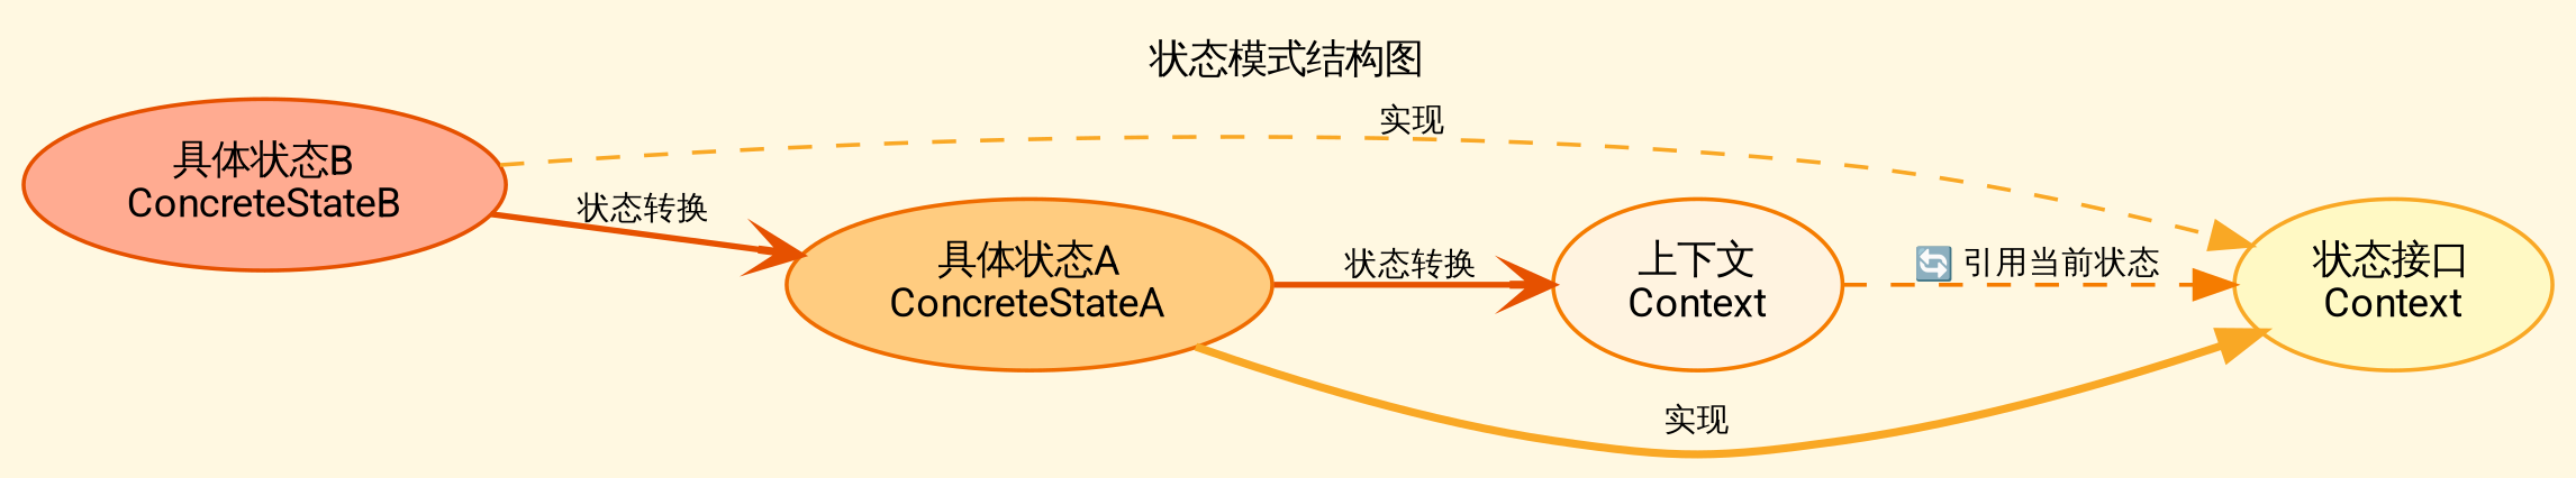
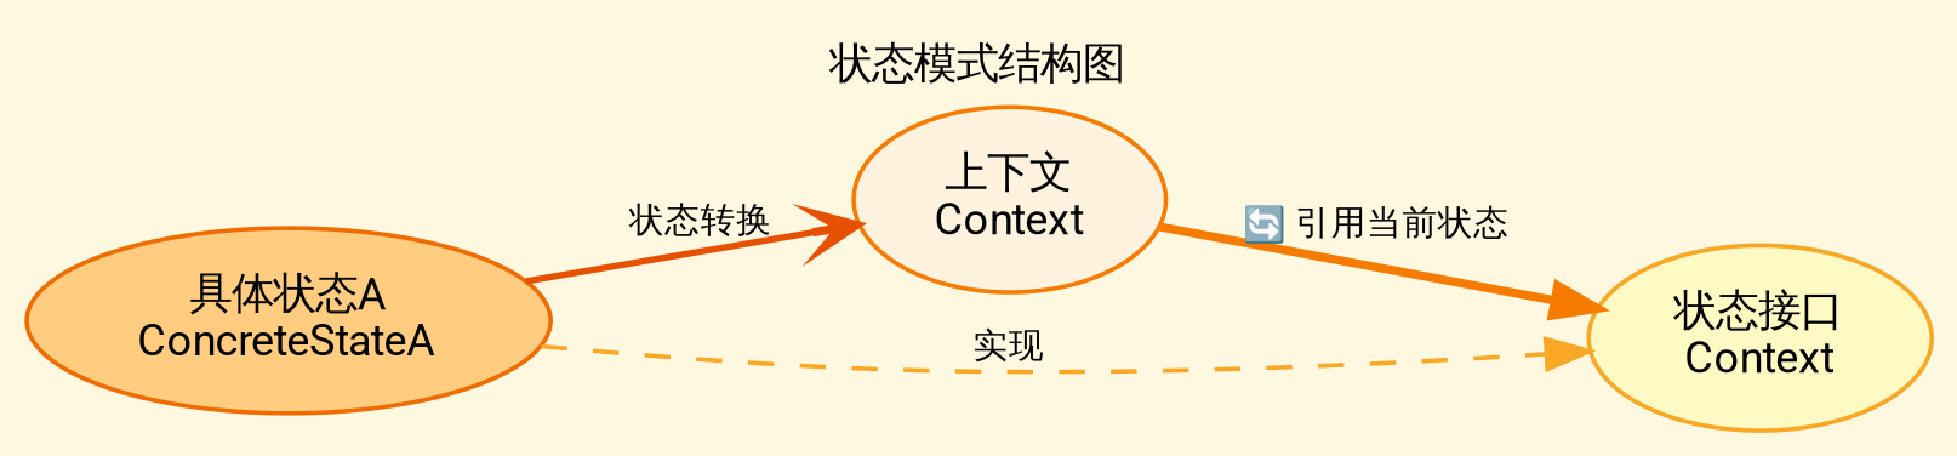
  digraph {
    bgcolor="#fff8e1"
    fontname=Roboto
    fontsize=10
    label="状态模式结构图"
    labelloc=t
    rankdir=LR
    node [fontname=Roboto fontsize=10 style="filled,rounded"]
    edge [color="#e65100" fontname=Roboto fontsize=8 style=bold]
    n1 [color="#f57c00" fillcolor="#fff3e0" label="上下文\nContext"]
    n2 [color="#f9a825" fillcolor="#fff9c4" label="状态接口\nContext"]
    n3 [color="#ef6c00" fillcolor="#ffcc80" label="具体状态A\nConcreteStateA"]
-   n4 [color="#e65100" fillcolor="#ffab91" label="具体状态B\nConcreteStateB"]
-   n1 -> n2 [color="#f57c00" label="🔄 引用当前状态" style=dashed]
+   n1 -> n2 [color="#f57c00" label="🔄 引用当前状态"]
    n3 -> n1 [arrowhead=vee label="状态转换" penwidth=1.5]
-   n3 -> n2 [color="#f9a825" label="实现"]
-   n4 -> n2 [color="#f9a825" label="实现" style=dashed]
-   n4 -> n3 [arrowhead=vee label="状态转换" penwidth=1.5]
+   n3 -> n2 [color="#f9a825" label="实现" style=dashed]
  }
